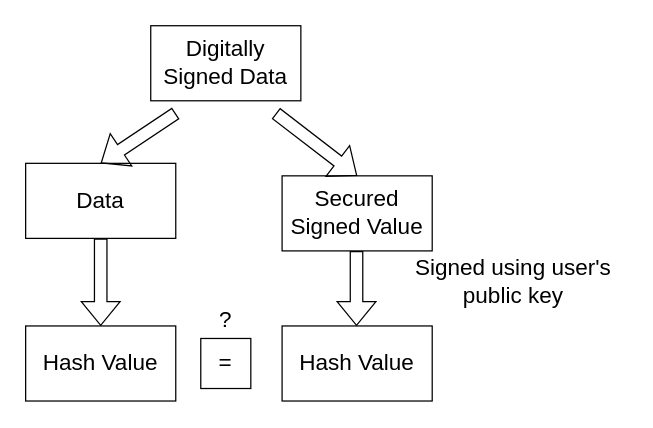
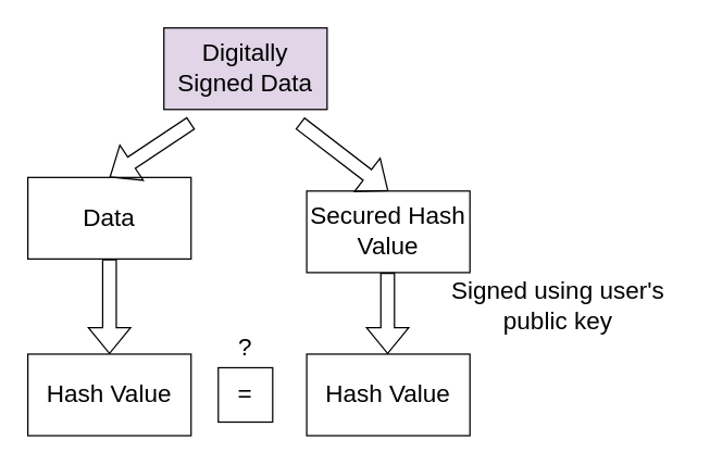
  <mxCell id="0" />
  <mxCell id="1" parent="0" />
- <mxCell id="2" value="&lt;font style=&quot;font-size: 18px;&quot;&gt;Digitally Signed Data&lt;br&gt;&lt;/font&gt;" style="rounded=0;whiteSpace=wrap;html=1;" vertex="1" parent="1"><mxGeometry x="120" y="20" width="120" height="60" as="geometry" /></mxCell>
+ <mxCell id="2" value="&lt;font style=&quot;font-size: 18px;&quot;&gt;Digitally Signed Data&lt;br&gt;&lt;/font&gt;" style="rounded=0;whiteSpace=wrap;html=1;fillColor=#e1d5e7;" vertex="1" parent="1"><mxGeometry x="120" y="20" width="120" height="60" as="geometry" /></mxCell>
  <mxCell id="3" value="&lt;font style=&quot;font-size: 18px;&quot;&gt;Data&lt;/font&gt;" style="rounded=0;whiteSpace=wrap;html=1;" vertex="1" parent="1"><mxGeometry x="20" y="130" width="120" height="60" as="geometry" /></mxCell>
- <mxCell id="4" value="&lt;font style=&quot;font-size: 18px;&quot;&gt;Secured Signed Value&lt;br&gt;&lt;/font&gt;" style="rounded=0;whiteSpace=wrap;html=1;" vertex="1" parent="1"><mxGeometry x="225" y="140" width="120" height="60" as="geometry" /></mxCell>
+ <mxCell id="4" value="&lt;font style=&quot;font-size: 18px;&quot;&gt;Secured Hash Value&lt;br&gt;&lt;/font&gt;" style="rounded=0;whiteSpace=wrap;html=1;" vertex="1" parent="1"><mxGeometry x="225" y="140" width="120" height="60" as="geometry" /></mxCell>
  <mxCell id="5" value="&lt;font style=&quot;font-size: 18px;&quot;&gt;Hash Value&lt;br&gt;&lt;/font&gt;" style="rounded=0;whiteSpace=wrap;html=1;" vertex="1" parent="1"><mxGeometry x="20" y="260" width="120" height="60" as="geometry" /></mxCell>
  <mxCell id="6" value="&lt;font style=&quot;font-size: 18px;&quot;&gt;Hash Value&lt;br&gt;&lt;/font&gt;" style="rounded=0;whiteSpace=wrap;html=1;" vertex="1" parent="1"><mxGeometry x="225" y="260" width="120" height="60" as="geometry" /></mxCell>
  <mxCell id="7" value="" style="shape=flexArrow;endArrow=classic;html=1;rounded=0;fontSize=18;entryX=0.5;entryY=0;entryDx=0;entryDy=0;" edge="1" parent="1" target="3"><mxGeometry width="50" height="50" relative="1" as="geometry"><mxPoint x="140" y="90" as="sourcePoint" /><mxPoint x="20" y="100" as="targetPoint" /></mxGeometry></mxCell>
  <mxCell id="8" value="" style="shape=flexArrow;endArrow=classic;html=1;rounded=0;fontSize=18;entryX=0.5;entryY=0;entryDx=0;entryDy=0;" edge="1" parent="1" target="4"><mxGeometry width="50" height="50" relative="1" as="geometry"><mxPoint x="220" y="90" as="sourcePoint" /><mxPoint x="135" y="150" as="targetPoint" /></mxGeometry></mxCell>
  <mxCell id="9" value="" style="shape=flexArrow;endArrow=classic;html=1;rounded=0;fontSize=18;entryX=0.5;entryY=0;entryDx=0;entryDy=0;exitX=0.5;exitY=1;exitDx=0;exitDy=0;" edge="1" parent="1" source="3" target="5"><mxGeometry width="50" height="50" relative="1" as="geometry"><mxPoint x="140" y="90" as="sourcePoint" /><mxPoint x="90" y="150" as="targetPoint" /></mxGeometry></mxCell>
  <mxCell id="10" value="" style="shape=flexArrow;endArrow=classic;html=1;rounded=0;fontSize=18;entryX=0.5;entryY=0;entryDx=0;entryDy=0;exitX=0.5;exitY=1;exitDx=0;exitDy=0;" edge="1" parent="1"><mxGeometry width="50" height="50" relative="1" as="geometry"><mxPoint x="284.5" y="200" as="sourcePoint" /><mxPoint x="284.5" y="260" as="targetPoint" /></mxGeometry></mxCell>
  <mxCell id="11" value="=" style="rounded=0;whiteSpace=wrap;html=1;fontSize=18;" vertex="1" parent="1"><mxGeometry x="160" y="270" width="40" height="40" as="geometry" /></mxCell>
  <mxCell id="12" value="?" style="text;html=1;strokeColor=none;fillColor=none;align=center;verticalAlign=middle;whiteSpace=wrap;rounded=0;fontSize=18;" vertex="1" parent="1"><mxGeometry x="150" y="240" width="60" height="30" as="geometry" /></mxCell>
  <mxCell id="13" value="Signed using user's public key" style="text;html=1;strokeColor=none;fillColor=none;align=center;verticalAlign=middle;whiteSpace=wrap;rounded=0;fontSize=18;" vertex="1" parent="1"><mxGeometry x="320" y="210" width="180" height="30" as="geometry" /></mxCell>
